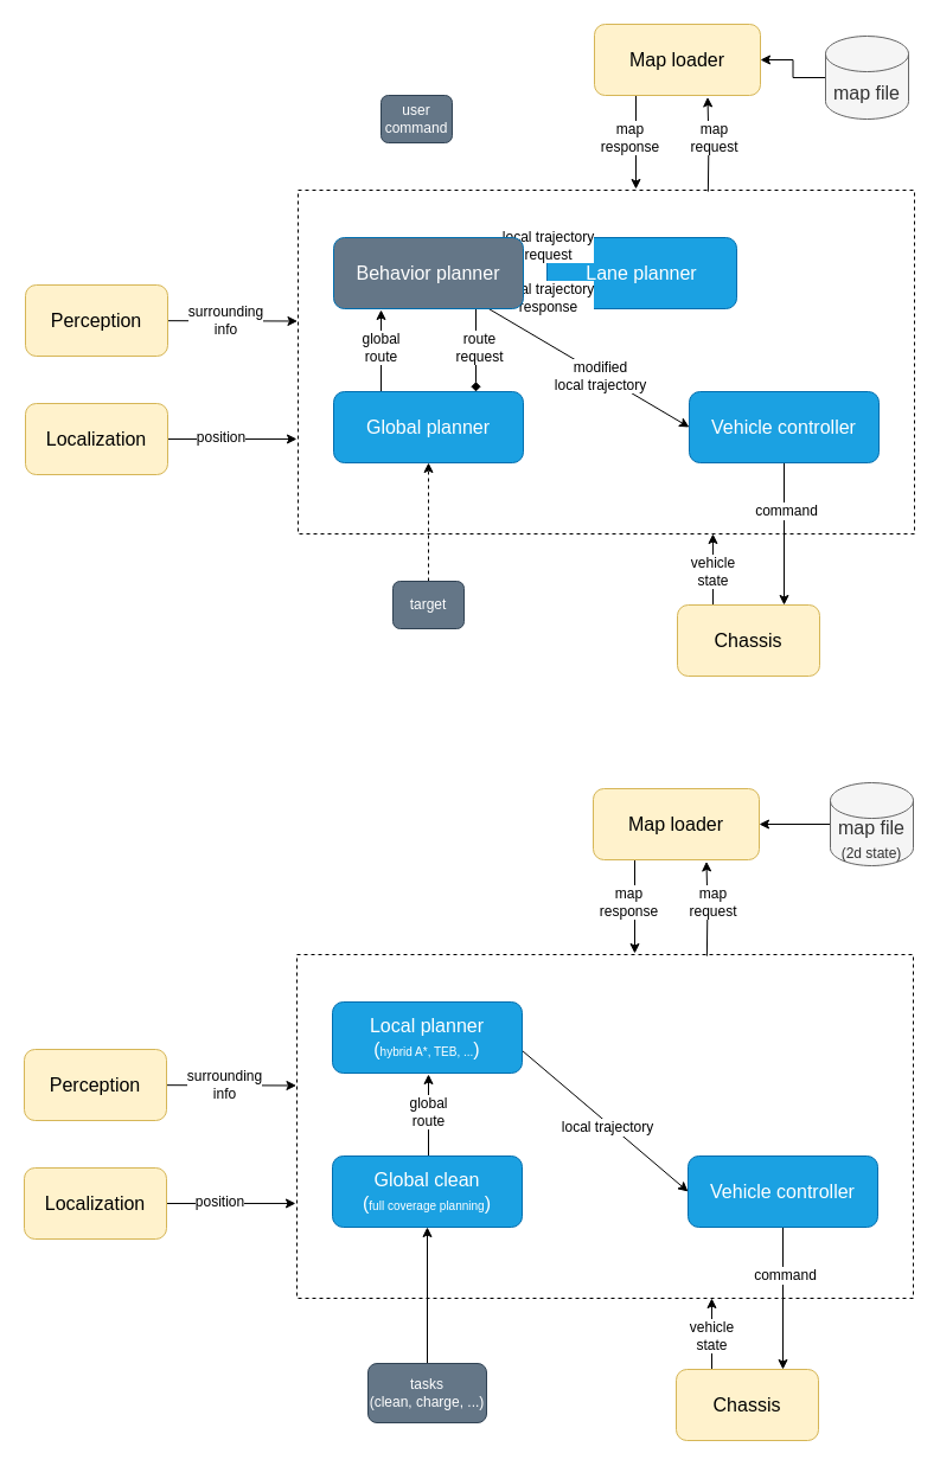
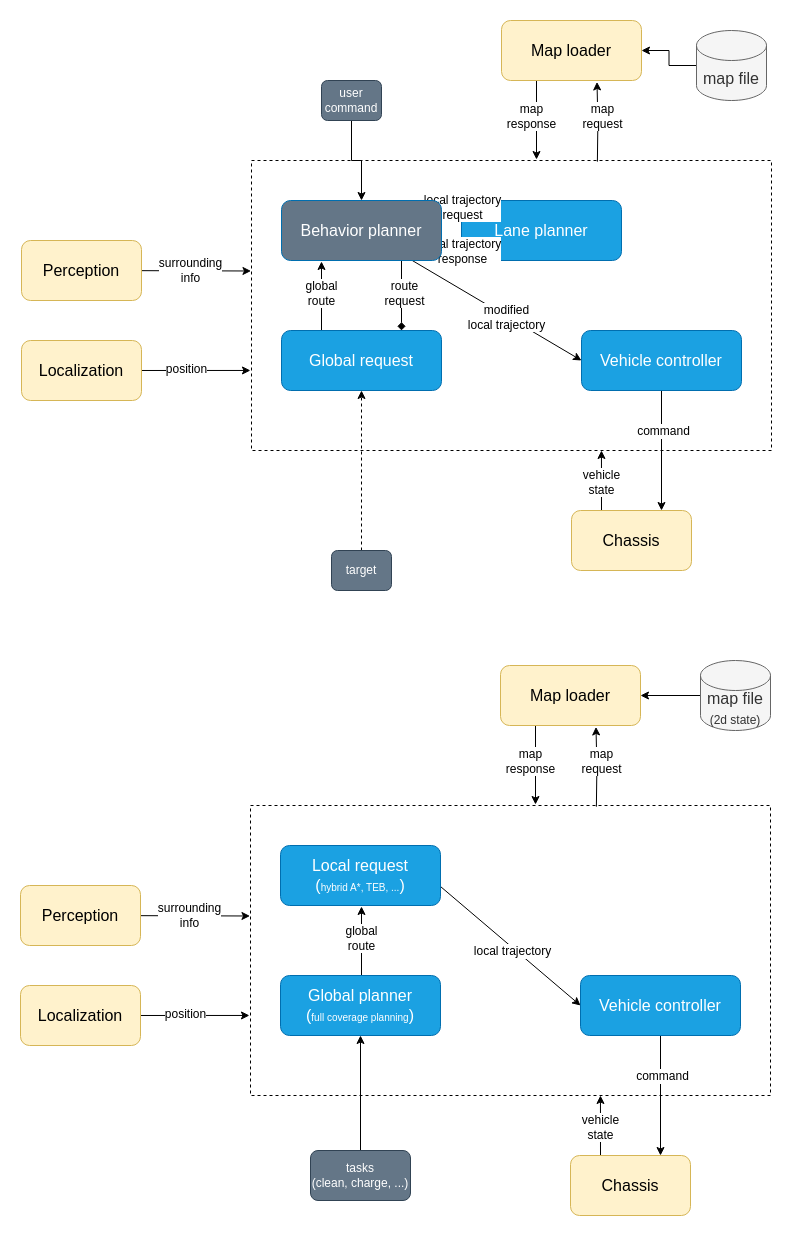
  <mxCell id="0" />
  <mxCell id="1" parent="0" />
  <mxCell id="2" value="" style="rounded=0;whiteSpace=wrap;html=1;fontSize=16;fillColor=none;dashed=1;" parent="1" vertex="1"><mxGeometry x="251" y="160" width="520" height="290" as="geometry" /></mxCell>
  <mxCell id="3" style="edgeStyle=none;rounded=0;orthogonalLoop=1;jettySize=auto;html=1;entryX=-0.001;entryY=0.381;entryDx=0;entryDy=0;entryPerimeter=0;fontSize=12;" parent="1" source="5" target="2" edge="1"><mxGeometry relative="1" as="geometry" /></mxCell>
  <mxCell id="4" value="surrounding&lt;br&gt;info" style="edgeLabel;html=1;align=center;verticalAlign=middle;resizable=0;points=[];fontSize=12;" parent="3" vertex="1" connectable="0"><mxGeometry x="-0.249" y="1" relative="1" as="geometry"><mxPoint x="7" as="offset" /></mxGeometry></mxCell>
  <mxCell id="5" value="Perception" style="rounded=1;whiteSpace=wrap;html=1;fontSize=16;fillColor=#fff2cc;strokeColor=#d6b656;" parent="1" vertex="1"><mxGeometry x="21" y="240" width="120" height="60" as="geometry" /></mxCell>
  <mxCell id="6" style="edgeStyle=none;rounded=0;orthogonalLoop=1;jettySize=auto;html=1;entryX=-0.002;entryY=0.724;entryDx=0;entryDy=0;entryPerimeter=0;fontSize=12;" parent="1" source="8" target="2" edge="1"><mxGeometry relative="1" as="geometry" /></mxCell>
  <mxCell id="7" value="position" style="edgeLabel;html=1;align=center;verticalAlign=middle;resizable=0;points=[];fontSize=12;" parent="6" vertex="1" connectable="0"><mxGeometry x="-0.176" y="1" relative="1" as="geometry"><mxPoint as="offset" /></mxGeometry></mxCell>
  <mxCell id="8" value="Localization" style="rounded=1;whiteSpace=wrap;html=1;fontSize=16;fillColor=#fff2cc;strokeColor=#d6b656;" parent="1" vertex="1"><mxGeometry x="21" y="340" width="120" height="60" as="geometry" /></mxCell>
  <mxCell id="9" style="edgeStyle=none;rounded=0;orthogonalLoop=1;jettySize=auto;html=1;fontSize=12;exitX=0.25;exitY=0;exitDx=0;exitDy=0;entryX=0.673;entryY=1;entryDx=0;entryDy=0;entryPerimeter=0;" parent="1" source="11" target="2" edge="1"><mxGeometry relative="1" as="geometry"><mxPoint x="591" y="470" as="targetPoint" /></mxGeometry></mxCell>
  <mxCell id="10" value="vehicle&lt;br&gt;state" style="edgeLabel;html=1;align=center;verticalAlign=middle;resizable=0;points=[];fontSize=12;" parent="9" vertex="1" connectable="0"><mxGeometry x="0.107" relative="1" as="geometry"><mxPoint x="0.02" y="4.33" as="offset" /></mxGeometry></mxCell>
  <mxCell id="11" value="Chassis" style="rounded=1;whiteSpace=wrap;html=1;fontSize=16;fillColor=#fff2cc;strokeColor=#d6b656;" parent="1" vertex="1"><mxGeometry x="571" y="510" width="120" height="60" as="geometry" /></mxCell>
  <mxCell id="12" style="edgeStyle=orthogonalEdgeStyle;rounded=0;orthogonalLoop=1;jettySize=auto;html=1;entryX=0.682;entryY=1.024;entryDx=0;entryDy=0;entryPerimeter=0;fontSize=16;exitX=0.319;exitY=0.004;exitDx=0;exitDy=0;exitPerimeter=0;" parent="1" target="29" edge="1"><mxGeometry relative="1" as="geometry"><mxPoint x="596.88" y="161.16" as="sourcePoint" /></mxGeometry></mxCell>
  <mxCell id="13" value="map&lt;br style=&quot;font-size: 12px;&quot;&gt;request" style="edgeLabel;html=1;align=center;verticalAlign=middle;resizable=0;points=[];fontSize=12;" parent="12" vertex="1" connectable="0"><mxGeometry x="0.19" y="1" relative="1" as="geometry"><mxPoint x="6.19" y="1" as="offset" /></mxGeometry></mxCell>
  <mxCell id="14" value="" style="edgeStyle=orthogonalEdgeStyle;rounded=0;orthogonalLoop=1;jettySize=auto;html=1;fontSize=16;exitX=0.25;exitY=0;exitDx=0;exitDy=0;entryX=0.25;entryY=1;entryDx=0;entryDy=0;" parent="1" edge="1"><mxGeometry relative="1" as="geometry"><mxPoint x="321" y="331" as="sourcePoint" /><mxPoint x="321" y="261" as="targetPoint" /></mxGeometry></mxCell>
  <mxCell id="15" value="global &lt;br style=&quot;font-size: 12px;&quot;&gt;route" style="edgeLabel;html=1;align=center;verticalAlign=middle;resizable=0;points=[];fontSize=12;" parent="14" vertex="1" connectable="0"><mxGeometry x="0.186" y="1" relative="1" as="geometry"><mxPoint y="3.14" as="offset" /></mxGeometry></mxCell>
- <mxCell id="16" value="Global planner" style="rounded=1;whiteSpace=wrap;html=1;fontSize=16;fillColor=#1ba1e2;strokeColor=#006EAF;fontColor=#ffffff;" parent="1" vertex="1"><mxGeometry x="281" y="330" width="160" height="60" as="geometry" /></mxCell>
+ <mxCell id="16" value="Global request" style="rounded=1;whiteSpace=wrap;html=1;fontSize=16;fillColor=#1ba1e2;strokeColor=#006EAF;fontColor=#ffffff;" parent="1" vertex="1"><mxGeometry x="281" y="330" width="160" height="60" as="geometry" /></mxCell>
  <mxCell id="17" style="edgeStyle=none;rounded=0;orthogonalLoop=1;jettySize=auto;html=1;entryX=1;entryY=0.75;entryDx=0;entryDy=0;fontSize=16;exitX=0;exitY=0.75;exitDx=0;exitDy=0;" parent="1" source="18" target="26" edge="1"><mxGeometry relative="1" as="geometry" /></mxCell>
  <mxCell id="18" value="Lane planner" style="rounded=1;whiteSpace=wrap;html=1;fontSize=16;fillColor=#1ba1e2;strokeColor=#006EAF;fontColor=#ffffff;" parent="1" vertex="1"><mxGeometry x="461" y="200" width="160" height="60" as="geometry" /></mxCell>
  <mxCell id="19" style="edgeStyle=orthogonalEdgeStyle;rounded=0;orthogonalLoop=1;jettySize=auto;html=1;fontSize=16;entryX=0.75;entryY=0;entryDx=0;entryDy=0;exitX=0.75;exitY=1;exitDx=0;exitDy=0;endArrow=diamond;" parent="1" source="26" target="16" edge="1"><mxGeometry relative="1" as="geometry" /></mxCell>
  <mxCell id="20" value="route &lt;br style=&quot;font-size: 12px;&quot;&gt;request" style="edgeLabel;html=1;align=center;verticalAlign=middle;resizable=0;points=[];fontSize=12;" parent="19" vertex="1" connectable="0"><mxGeometry x="-0.186" y="2" relative="1" as="geometry"><mxPoint y="4" as="offset" /></mxGeometry></mxCell>
  <mxCell id="21" style="rounded=0;orthogonalLoop=1;jettySize=auto;html=1;entryX=0;entryY=0.25;entryDx=0;entryDy=0;fontSize=16;exitX=1;exitY=0.25;exitDx=0;exitDy=0;" parent="1" source="26" target="18" edge="1"><mxGeometry relative="1" as="geometry" /></mxCell>
  <mxCell id="22" value="local trajectory&lt;br style=&quot;font-size: 12px;&quot;&gt;request" style="edgeLabel;html=1;align=center;verticalAlign=middle;resizable=0;points=[];fontSize=12;" parent="21" vertex="1" connectable="0"><mxGeometry x="-0.18" y="2" relative="1" as="geometry"><mxPoint x="12.86" y="-7" as="offset" /></mxGeometry></mxCell>
  <mxCell id="23" value="local trajectory&lt;br style=&quot;font-size: 12px;&quot;&gt;response" style="edgeLabel;html=1;align=center;verticalAlign=middle;resizable=0;points=[];fontSize=12;" parent="21" vertex="1" connectable="0"><mxGeometry x="-0.18" y="2" relative="1" as="geometry"><mxPoint x="12.86" y="37" as="offset" /></mxGeometry></mxCell>
  <mxCell id="24" style="edgeStyle=none;rounded=0;orthogonalLoop=1;jettySize=auto;html=1;entryX=0;entryY=0.5;entryDx=0;entryDy=0;fontSize=14;" parent="1" source="26" target="34" edge="1"><mxGeometry relative="1" as="geometry" /></mxCell>
  <mxCell id="25" value="modified &lt;br style=&quot;font-size: 12px;&quot;&gt;local trajectory" style="edgeLabel;html=1;align=center;verticalAlign=middle;resizable=0;points=[];fontSize=12;" parent="24" vertex="1" connectable="0"><mxGeometry x="0.123" y="-1" relative="1" as="geometry"><mxPoint as="offset" /></mxGeometry></mxCell>
  <mxCell id="26" value="Behavior planner" style="rounded=1;whiteSpace=wrap;html=1;fontSize=16;fillColor=#647687;strokeColor=#006EAF;fontColor=#ffffff;" parent="1" vertex="1"><mxGeometry x="281" y="200" width="160" height="60" as="geometry" /></mxCell>
  <mxCell id="27" value="" style="edgeStyle=orthogonalEdgeStyle;rounded=0;orthogonalLoop=1;jettySize=auto;html=1;fontSize=16;exitX=0.25;exitY=1;exitDx=0;exitDy=0;" parent="1" source="29" edge="1"><mxGeometry relative="1" as="geometry"><mxPoint x="536" y="159" as="targetPoint" /></mxGeometry></mxCell>
  <mxCell id="28" value="map&lt;br style=&quot;font-size: 12px;&quot;&gt;response" style="edgeLabel;html=1;align=center;verticalAlign=middle;resizable=0;points=[];fontSize=12;" parent="27" vertex="1" connectable="0"><mxGeometry x="-0.11" relative="1" as="geometry"><mxPoint x="-6" as="offset" /></mxGeometry></mxCell>
  <mxCell id="29" value="Map loader" style="rounded=1;whiteSpace=wrap;html=1;fontSize=16;fillColor=#fff2cc;strokeColor=#d6b656;" parent="1" vertex="1"><mxGeometry x="501" y="20" width="140" height="60" as="geometry" /></mxCell>
  <mxCell id="30" value="" style="edgeStyle=orthogonalEdgeStyle;rounded=0;orthogonalLoop=1;jettySize=auto;html=1;fontSize=16;" parent="1" source="31" target="29" edge="1"><mxGeometry relative="1" as="geometry" /></mxCell>
  <mxCell id="31" value="map file" style="shape=cylinder3;whiteSpace=wrap;html=1;boundedLbl=1;backgroundOutline=1;size=15;fillColor=#f5f5f5;fontSize=16;strokeColor=#666666;fontColor=#333333;" parent="1" vertex="1"><mxGeometry x="696" y="30" width="70" height="70" as="geometry" /></mxCell>
  <mxCell id="32" style="edgeStyle=none;rounded=0;orthogonalLoop=1;jettySize=auto;html=1;entryX=0.75;entryY=0;entryDx=0;entryDy=0;fontSize=14;" parent="1" source="34" target="11" edge="1"><mxGeometry relative="1" as="geometry" /></mxCell>
  <mxCell id="33" value="command" style="edgeLabel;html=1;align=center;verticalAlign=middle;resizable=0;points=[];fontSize=12;" parent="32" vertex="1" connectable="0"><mxGeometry x="-0.333" y="1" relative="1" as="geometry"><mxPoint as="offset" /></mxGeometry></mxCell>
  <mxCell id="34" value="Vehicle controller" style="rounded=1;whiteSpace=wrap;html=1;fontSize=16;fillColor=#1ba1e2;strokeColor=#006EAF;fontColor=#ffffff;" parent="1" vertex="1"><mxGeometry x="581" y="330" width="160" height="60" as="geometry" /></mxCell>
  <mxCell id="35" style="edgeStyle=orthogonalEdgeStyle;rounded=0;orthogonalLoop=1;jettySize=auto;html=1;entryX=0.5;entryY=1;entryDx=0;entryDy=0;fontSize=12;dashed=1;" parent="1" source="36" target="16" edge="1"><mxGeometry relative="1" as="geometry" /></mxCell>
- <mxCell id="36" value="target" style="rounded=1;whiteSpace=wrap;html=1;fillColor=#647687;fontSize=12;strokeColor=#314354;fontColor=#ffffff;" parent="1" vertex="1"><mxGeometry x="331" y="490" width="60" height="40" as="geometry" /></mxCell>
+ <mxCell id="36" value="target" style="rounded=1;whiteSpace=wrap;html=1;fillColor=#647687;fontSize=12;strokeColor=#314354;fontColor=#ffffff;" parent="1" vertex="1"><mxGeometry x="331" y="550" width="60" height="40" as="geometry" /></mxCell>
+ <mxCell id="37" style="edgeStyle=orthogonalEdgeStyle;rounded=0;orthogonalLoop=1;jettySize=auto;html=1;fontSize=12;" parent="1" source="38" target="26" edge="1"><mxGeometry relative="1" as="geometry" /></mxCell>
  <mxCell id="38" value="user command" style="rounded=1;whiteSpace=wrap;html=1;fillColor=#647687;fontSize=12;strokeColor=#314354;fontColor=#ffffff;" parent="1" vertex="1"><mxGeometry x="321" y="80" width="60" height="40" as="geometry" /></mxCell>
  <mxCell id="39" value="" style="rounded=0;whiteSpace=wrap;html=1;fontSize=16;fillColor=none;dashed=1;" vertex="1" parent="1"><mxGeometry x="250" y="805" width="520" height="290" as="geometry" /></mxCell>
  <mxCell id="40" style="edgeStyle=none;rounded=0;orthogonalLoop=1;jettySize=auto;html=1;entryX=-0.001;entryY=0.381;entryDx=0;entryDy=0;entryPerimeter=0;fontSize=12;" edge="1" parent="1" source="42" target="39"><mxGeometry relative="1" as="geometry" /></mxCell>
  <mxCell id="41" value="surrounding&lt;br&gt;info" style="edgeLabel;html=1;align=center;verticalAlign=middle;resizable=0;points=[];fontSize=12;" vertex="1" connectable="0" parent="40"><mxGeometry x="-0.249" y="1" relative="1" as="geometry"><mxPoint x="7" as="offset" /></mxGeometry></mxCell>
  <mxCell id="42" value="Perception" style="rounded=1;whiteSpace=wrap;html=1;fontSize=16;fillColor=#fff2cc;strokeColor=#d6b656;" vertex="1" parent="1"><mxGeometry x="20" y="885" width="120" height="60" as="geometry" /></mxCell>
  <mxCell id="43" style="edgeStyle=none;rounded=0;orthogonalLoop=1;jettySize=auto;html=1;entryX=-0.002;entryY=0.724;entryDx=0;entryDy=0;entryPerimeter=0;fontSize=12;" edge="1" parent="1" source="45" target="39"><mxGeometry relative="1" as="geometry" /></mxCell>
  <mxCell id="44" value="position" style="edgeLabel;html=1;align=center;verticalAlign=middle;resizable=0;points=[];fontSize=12;" vertex="1" connectable="0" parent="43"><mxGeometry x="-0.176" y="1" relative="1" as="geometry"><mxPoint as="offset" /></mxGeometry></mxCell>
  <mxCell id="45" value="Localization" style="rounded=1;whiteSpace=wrap;html=1;fontSize=16;fillColor=#fff2cc;strokeColor=#d6b656;" vertex="1" parent="1"><mxGeometry x="20" y="985" width="120" height="60" as="geometry" /></mxCell>
  <mxCell id="46" style="edgeStyle=none;rounded=0;orthogonalLoop=1;jettySize=auto;html=1;fontSize=12;exitX=0.25;exitY=0;exitDx=0;exitDy=0;entryX=0.673;entryY=1;entryDx=0;entryDy=0;entryPerimeter=0;" edge="1" parent="1" source="48" target="39"><mxGeometry relative="1" as="geometry"><mxPoint x="590" y="1115" as="targetPoint" /></mxGeometry></mxCell>
  <mxCell id="47" value="vehicle&lt;br&gt;state" style="edgeLabel;html=1;align=center;verticalAlign=middle;resizable=0;points=[];fontSize=12;" vertex="1" connectable="0" parent="46"><mxGeometry x="0.107" relative="1" as="geometry"><mxPoint x="0.02" y="4.33" as="offset" /></mxGeometry></mxCell>
  <mxCell id="48" value="Chassis" style="rounded=1;whiteSpace=wrap;html=1;fontSize=16;fillColor=#fff2cc;strokeColor=#d6b656;" vertex="1" parent="1"><mxGeometry x="570" y="1155" width="120" height="60" as="geometry" /></mxCell>
  <mxCell id="49" style="edgeStyle=orthogonalEdgeStyle;rounded=0;orthogonalLoop=1;jettySize=auto;html=1;entryX=0.682;entryY=1.024;entryDx=0;entryDy=0;entryPerimeter=0;fontSize=16;exitX=0.319;exitY=0.004;exitDx=0;exitDy=0;exitPerimeter=0;" edge="1" parent="1" target="59"><mxGeometry relative="1" as="geometry"><mxPoint x="595.88" y="806.16" as="sourcePoint" /></mxGeometry></mxCell>
  <mxCell id="50" value="map&lt;br style=&quot;font-size: 12px;&quot;&gt;request" style="edgeLabel;html=1;align=center;verticalAlign=middle;resizable=0;points=[];fontSize=12;" vertex="1" connectable="0" parent="49"><mxGeometry x="0.19" y="1" relative="1" as="geometry"><mxPoint x="6.19" y="1" as="offset" /></mxGeometry></mxCell>
  <mxCell id="51" value="" style="edgeStyle=orthogonalEdgeStyle;rounded=0;orthogonalLoop=1;jettySize=auto;html=1;fontSize=16;exitX=0.25;exitY=0;exitDx=0;exitDy=0;entryX=0.25;entryY=1;entryDx=0;entryDy=0;" edge="1" parent="1"><mxGeometry relative="1" as="geometry"><mxPoint x="361" y="976" as="sourcePoint" /><mxPoint x="361" y="906" as="targetPoint" /></mxGeometry></mxCell>
  <mxCell id="52" value="global &lt;br style=&quot;font-size: 12px;&quot;&gt;route" style="edgeLabel;html=1;align=center;verticalAlign=middle;resizable=0;points=[];fontSize=12;" vertex="1" connectable="0" parent="51"><mxGeometry x="0.186" y="1" relative="1" as="geometry"><mxPoint y="3.14" as="offset" /></mxGeometry></mxCell>
- <mxCell id="53" value="Global clean&lt;br&gt;(&lt;font style=&quot;font-size: 10px;&quot;&gt;full coverage planning&lt;/font&gt;)" style="rounded=1;whiteSpace=wrap;html=1;fontSize=16;fillColor=#1ba1e2;strokeColor=#006EAF;fontColor=#ffffff;" vertex="1" parent="1"><mxGeometry x="280" y="975" width="160" height="60" as="geometry" /></mxCell>
+ <mxCell id="53" value="Global planner&lt;br&gt;(&lt;font style=&quot;font-size: 10px;&quot;&gt;full coverage planning&lt;/font&gt;)" style="rounded=1;whiteSpace=wrap;html=1;fontSize=16;fillColor=#1ba1e2;strokeColor=#006EAF;fontColor=#ffffff;" vertex="1" parent="1"><mxGeometry x="280" y="975" width="160" height="60" as="geometry" /></mxCell>
  <mxCell id="54" style="rounded=0;orthogonalLoop=1;jettySize=auto;html=1;fontSize=16;exitX=1;exitY=0.25;exitDx=0;exitDy=0;entryX=0;entryY=0.5;entryDx=0;entryDy=0;" edge="1" parent="1" target="64"><mxGeometry relative="1" as="geometry"><mxPoint x="440" y="886" as="sourcePoint" /><mxPoint x="580" y="886" as="targetPoint" /></mxGeometry></mxCell>
  <mxCell id="55" value="local trajectory" style="edgeLabel;html=1;align=center;verticalAlign=middle;resizable=0;points=[];fontSize=12;" vertex="1" connectable="0" parent="54"><mxGeometry x="-0.18" y="2" relative="1" as="geometry"><mxPoint x="13" y="17" as="offset" /></mxGeometry></mxCell>
- <mxCell id="56" value="Local planner&lt;br&gt;(&lt;span style=&quot;font-size: 10px;&quot;&gt;hybrid A*, TEB, ...&lt;/span&gt;)" style="rounded=1;whiteSpace=wrap;html=1;fontSize=16;fillColor=#1ba1e2;strokeColor=#006EAF;fontColor=#ffffff;" vertex="1" parent="1"><mxGeometry x="280" y="845" width="160" height="60" as="geometry" /></mxCell>
+ <mxCell id="56" value="Local request&lt;br&gt;(&lt;span style=&quot;font-size: 10px;&quot;&gt;hybrid A*, TEB, ...&lt;/span&gt;)" style="rounded=1;whiteSpace=wrap;html=1;fontSize=16;fillColor=#1ba1e2;strokeColor=#006EAF;fontColor=#ffffff;" vertex="1" parent="1"><mxGeometry x="280" y="845" width="160" height="60" as="geometry" /></mxCell>
  <mxCell id="57" value="" style="edgeStyle=orthogonalEdgeStyle;rounded=0;orthogonalLoop=1;jettySize=auto;html=1;fontSize=16;exitX=0.25;exitY=1;exitDx=0;exitDy=0;" edge="1" parent="1" source="59"><mxGeometry relative="1" as="geometry"><mxPoint x="535" y="804" as="targetPoint" /></mxGeometry></mxCell>
  <mxCell id="58" value="map&lt;br style=&quot;font-size: 12px;&quot;&gt;response" style="edgeLabel;html=1;align=center;verticalAlign=middle;resizable=0;points=[];fontSize=12;" vertex="1" connectable="0" parent="57"><mxGeometry x="-0.11" relative="1" as="geometry"><mxPoint x="-6" as="offset" /></mxGeometry></mxCell>
  <mxCell id="59" value="Map loader" style="rounded=1;whiteSpace=wrap;html=1;fontSize=16;fillColor=#fff2cc;strokeColor=#d6b656;" vertex="1" parent="1"><mxGeometry x="500" y="665" width="140" height="60" as="geometry" /></mxCell>
  <mxCell id="60" value="" style="edgeStyle=orthogonalEdgeStyle;rounded=0;orthogonalLoop=1;jettySize=auto;html=1;fontSize=16;" edge="1" parent="1" source="61" target="59"><mxGeometry relative="1" as="geometry" /></mxCell>
  <mxCell id="61" value="map file&lt;br&gt;&lt;font style=&quot;font-size: 12px;&quot;&gt;(2d state)&lt;/font&gt;" style="shape=cylinder3;whiteSpace=wrap;html=1;boundedLbl=1;backgroundOutline=1;size=15;fillColor=#f5f5f5;fontSize=16;strokeColor=#666666;fontColor=#333333;" vertex="1" parent="1"><mxGeometry x="700" y="660" width="70" height="70" as="geometry" /></mxCell>
  <mxCell id="62" style="edgeStyle=none;rounded=0;orthogonalLoop=1;jettySize=auto;html=1;entryX=0.75;entryY=0;entryDx=0;entryDy=0;fontSize=14;" edge="1" parent="1" source="64" target="48"><mxGeometry relative="1" as="geometry" /></mxCell>
  <mxCell id="63" value="command" style="edgeLabel;html=1;align=center;verticalAlign=middle;resizable=0;points=[];fontSize=12;" vertex="1" connectable="0" parent="62"><mxGeometry x="-0.333" y="1" relative="1" as="geometry"><mxPoint as="offset" /></mxGeometry></mxCell>
  <mxCell id="64" value="Vehicle controller" style="rounded=1;whiteSpace=wrap;html=1;fontSize=16;fillColor=#1ba1e2;strokeColor=#006EAF;fontColor=#ffffff;" vertex="1" parent="1"><mxGeometry x="580" y="975" width="160" height="60" as="geometry" /></mxCell>
  <mxCell id="65" style="edgeStyle=orthogonalEdgeStyle;rounded=0;orthogonalLoop=1;jettySize=auto;html=1;fontSize=12;entryX=0.5;entryY=1;entryDx=0;entryDy=0;" edge="1" parent="1" source="66" target="53"><mxGeometry relative="1" as="geometry"><mxPoint x="360" y="1030" as="targetPoint" /></mxGeometry></mxCell>
  <mxCell id="66" value="tasks&lt;br&gt;(clean, charge, ...)" style="rounded=1;whiteSpace=wrap;html=1;fillColor=#647687;fontSize=12;strokeColor=#314354;fontColor=#ffffff;" vertex="1" parent="1"><mxGeometry x="310" y="1150" width="100" height="50" as="geometry" /></mxCell>
